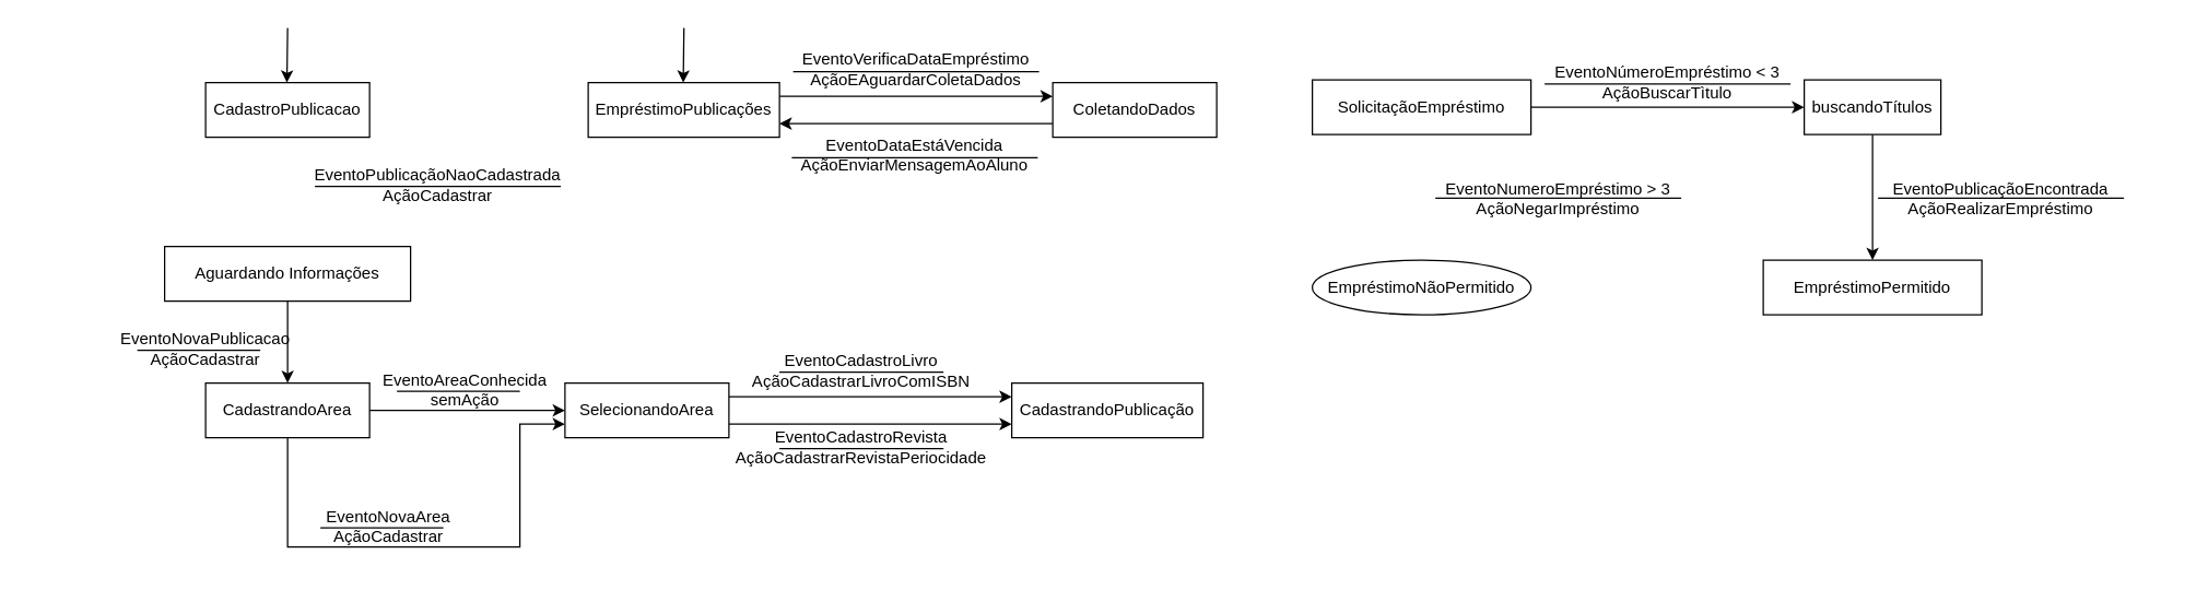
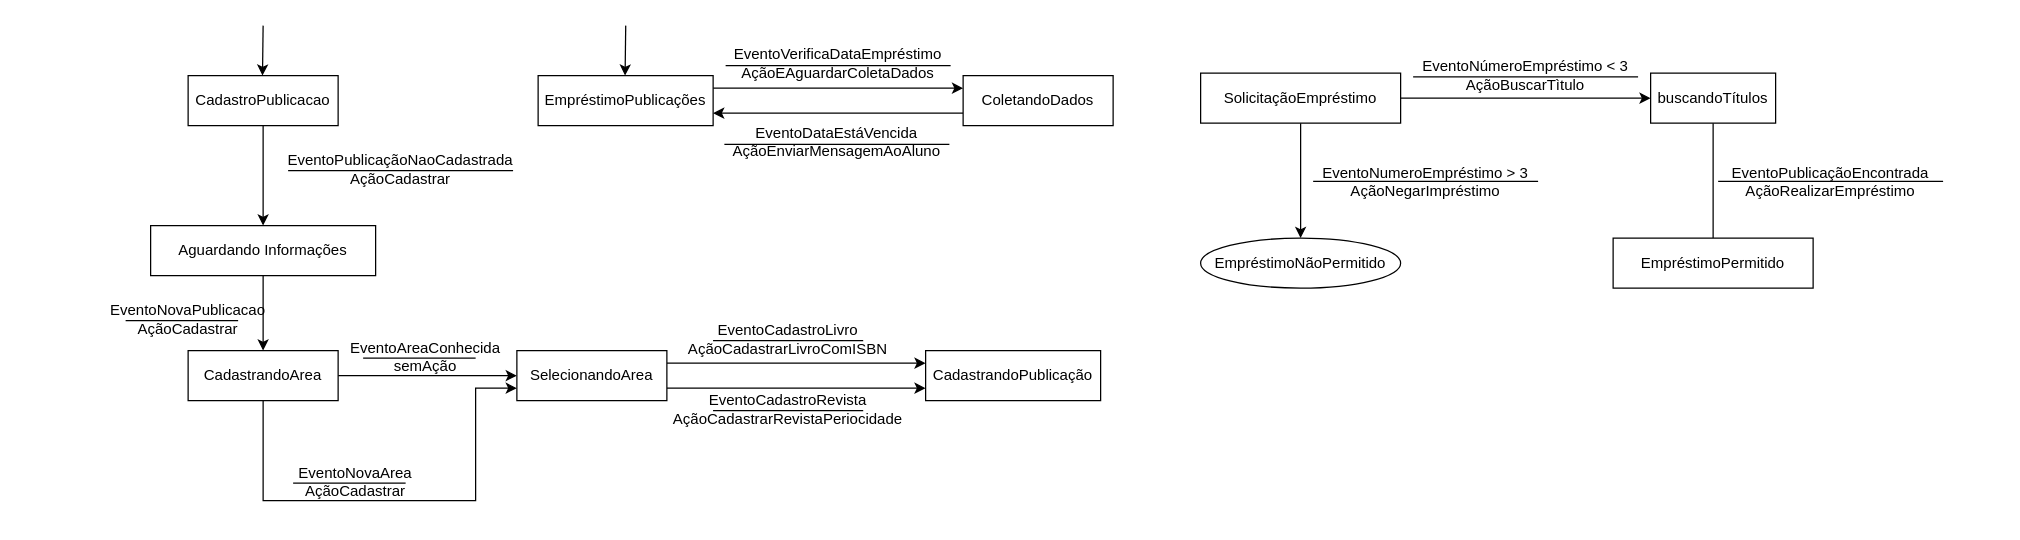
  <mxCell id="0" />
  <mxCell id="1" parent="0" />
+ <mxCell id="2" style="edgeStyle=orthogonalEdgeStyle;rounded=0;orthogonalLoop=1;jettySize=auto;html=1;entryX=0.5;entryY=0;entryDx=0;entryDy=0;" parent="1" source="3" target="6" edge="1"><mxGeometry relative="1" as="geometry" /></mxCell>
  <mxCell id="3" value="CadastroPublicacao" style="rounded=0;whiteSpace=wrap;html=1;" parent="1" vertex="1"><mxGeometry x="150" y="60" width="120" height="40" as="geometry" /></mxCell>
  <mxCell id="4" value="" style="endArrow=classic;html=1;rounded=0;" parent="1" edge="1"><mxGeometry width="50" height="50" relative="1" as="geometry"><mxPoint x="210" y="20" as="sourcePoint" /><mxPoint x="209.5" y="60" as="targetPoint" /></mxGeometry></mxCell>
  <mxCell id="5" style="edgeStyle=orthogonalEdgeStyle;rounded=0;orthogonalLoop=1;jettySize=auto;html=1;exitX=0.5;exitY=1;exitDx=0;exitDy=0;shadow=0;strokeColor=#000000;strokeWidth=1;entryX=0.5;entryY=0;entryDx=0;entryDy=0;" edge="1" parent="1" source="6" target="15"><mxGeometry relative="1" as="geometry"><mxPoint x="70" y="330" as="targetPoint" /></mxGeometry></mxCell>
  <mxCell id="6" value="Aguardando Informações" style="rounded=0;whiteSpace=wrap;html=1;" parent="1" vertex="1"><mxGeometry x="120" y="180" width="180" height="40" as="geometry" /></mxCell>
  <mxCell id="7" value="EventoPublicaçãoNaoCadastrada&lt;br&gt;AçãoCadastrar" style="text;html=1;strokeColor=none;fillColor=none;align=center;verticalAlign=middle;whiteSpace=wrap;rounded=0;" parent="1" vertex="1"><mxGeometry x="190" y="110" width="260" height="50" as="geometry" /></mxCell>
  <mxCell id="8" value="" style="endArrow=none;html=1;rounded=0;entryX=0.846;entryY=1;entryDx=0;entryDy=0;entryPerimeter=0;" edge="1" parent="1"><mxGeometry width="50" height="50" relative="1" as="geometry"><mxPoint x="230" y="136" as="sourcePoint" /><mxPoint x="409.96" y="136" as="targetPoint" /></mxGeometry></mxCell>
  <mxCell id="9" value="EventoCadastroLivro&lt;br&gt;AçãoCadastrarLivroComISBN" style="text;html=1;strokeColor=none;fillColor=none;align=center;verticalAlign=middle;whiteSpace=wrap;rounded=0;" vertex="1" parent="1"><mxGeometry x="500" y="246" width="260" height="50" as="geometry" /></mxCell>
  <mxCell id="10" value="" style="endArrow=none;html=1;rounded=0;entryX=0.731;entryY=0.52;entryDx=0;entryDy=0;entryPerimeter=0;exitX=0.269;exitY=0.52;exitDx=0;exitDy=0;exitPerimeter=0;" edge="1" parent="1" source="9" target="9"><mxGeometry width="50" height="50" relative="1" as="geometry"><mxPoint x="580" y="272" as="sourcePoint" /><mxPoint x="670" y="272" as="targetPoint" /></mxGeometry></mxCell>
  <mxCell id="11" value="EventoNovaPublicacao&lt;br&gt;AçãoCadastrar" style="text;html=1;strokeColor=none;fillColor=none;align=center;verticalAlign=middle;whiteSpace=wrap;rounded=0;" vertex="1" parent="1"><mxGeometry x="20" y="230" width="260" height="50" as="geometry" /></mxCell>
  <mxCell id="12" value="" style="endArrow=none;html=1;rounded=0;" edge="1" parent="1"><mxGeometry width="50" height="50" relative="1" as="geometry"><mxPoint x="100" y="256" as="sourcePoint" /><mxPoint x="190" y="256" as="targetPoint" /></mxGeometry></mxCell>
  <mxCell id="13" style="edgeStyle=orthogonalEdgeStyle;rounded=0;orthogonalLoop=1;jettySize=auto;html=1;exitX=1;exitY=0.5;exitDx=0;exitDy=0;shadow=0;strokeColor=#000000;strokeWidth=1;entryX=0;entryY=0.5;entryDx=0;entryDy=0;" edge="1" parent="1" source="15" target="19"><mxGeometry relative="1" as="geometry"><mxPoint x="390" y="300" as="targetPoint" /></mxGeometry></mxCell>
  <mxCell id="14" style="edgeStyle=orthogonalEdgeStyle;rounded=0;orthogonalLoop=1;jettySize=auto;html=1;exitX=0.5;exitY=1;exitDx=0;exitDy=0;shadow=0;strokeColor=#000000;strokeWidth=1;entryX=0;entryY=0.75;entryDx=0;entryDy=0;" edge="1" parent="1" source="15" target="19"><mxGeometry relative="1" as="geometry"><mxPoint x="400" y="370" as="targetPoint" /><Array as="points"><mxPoint x="210" y="400" /><mxPoint x="380" y="400" /><mxPoint x="380" y="310" /></Array></mxGeometry></mxCell>
  <mxCell id="15" value="CadastrandoArea" style="rounded=0;whiteSpace=wrap;html=1;" vertex="1" parent="1"><mxGeometry x="150" y="280" width="120" height="40" as="geometry" /></mxCell>
  <mxCell id="16" value="CadastrandoPublicação" style="rounded=0;whiteSpace=wrap;html=1;" vertex="1" parent="1"><mxGeometry x="740" y="280" width="140" height="40" as="geometry" /></mxCell>
  <mxCell id="17" style="edgeStyle=orthogonalEdgeStyle;rounded=0;orthogonalLoop=1;jettySize=auto;html=1;exitX=1;exitY=0.25;exitDx=0;exitDy=0;entryX=0;entryY=0.25;entryDx=0;entryDy=0;shadow=0;strokeColor=#000000;strokeWidth=1;" edge="1" parent="1" source="19" target="16"><mxGeometry relative="1" as="geometry" /></mxCell>
  <mxCell id="18" style="edgeStyle=orthogonalEdgeStyle;rounded=0;orthogonalLoop=1;jettySize=auto;html=1;exitX=1;exitY=0.75;exitDx=0;exitDy=0;entryX=0;entryY=0.75;entryDx=0;entryDy=0;shadow=0;strokeColor=#000000;strokeWidth=1;" edge="1" parent="1" source="19" target="16"><mxGeometry relative="1" as="geometry" /></mxCell>
  <mxCell id="19" value="SelecionandoArea" style="rounded=0;whiteSpace=wrap;html=1;" vertex="1" parent="1"><mxGeometry x="413" y="280" width="120" height="40" as="geometry" /></mxCell>
  <mxCell id="20" value="EventoNovaArea&lt;br&gt;AçãoCadastrar" style="text;html=1;strokeColor=none;fillColor=none;align=center;verticalAlign=middle;whiteSpace=wrap;rounded=0;" vertex="1" parent="1"><mxGeometry x="154" y="360" width="260" height="50" as="geometry" /></mxCell>
  <mxCell id="21" value="" style="endArrow=none;html=1;rounded=0;" edge="1" parent="1"><mxGeometry width="50" height="50" relative="1" as="geometry"><mxPoint x="234" y="386" as="sourcePoint" /><mxPoint x="324" y="386" as="targetPoint" /></mxGeometry></mxCell>
  <mxCell id="22" value="EventoAreaConhecida&lt;br&gt;semAção" style="text;html=1;strokeColor=none;fillColor=none;align=center;verticalAlign=middle;whiteSpace=wrap;rounded=0;" vertex="1" parent="1"><mxGeometry x="210" y="260" width="260" height="50" as="geometry" /></mxCell>
  <mxCell id="23" value="" style="endArrow=none;html=1;rounded=0;" edge="1" parent="1"><mxGeometry width="50" height="50" relative="1" as="geometry"><mxPoint x="290" y="286" as="sourcePoint" /><mxPoint x="380" y="286" as="targetPoint" /></mxGeometry></mxCell>
  <mxCell id="24" value="EventoCadastroRevista&lt;br&gt;AçãoCadastrarRevistaPeriocidade" style="text;html=1;strokeColor=none;fillColor=none;align=center;verticalAlign=middle;whiteSpace=wrap;rounded=0;" vertex="1" parent="1"><mxGeometry x="500" y="302" width="260" height="50" as="geometry" /></mxCell>
  <mxCell id="25" value="" style="endArrow=none;html=1;rounded=0;entryX=0.731;entryY=0.52;entryDx=0;entryDy=0;entryPerimeter=0;exitX=0.269;exitY=0.52;exitDx=0;exitDy=0;exitPerimeter=0;" edge="1" source="24" target="24" parent="1"><mxGeometry width="50" height="50" relative="1" as="geometry"><mxPoint x="580" y="366" as="sourcePoint" /><mxPoint x="670" y="366" as="targetPoint" /></mxGeometry></mxCell>
  <mxCell id="26" style="edgeStyle=orthogonalEdgeStyle;rounded=0;orthogonalLoop=1;jettySize=auto;html=1;exitX=1;exitY=0.25;exitDx=0;exitDy=0;entryX=0;entryY=0.25;entryDx=0;entryDy=0;shadow=0;strokeColor=#000000;strokeWidth=1;" edge="1" parent="1" source="27" target="29"><mxGeometry relative="1" as="geometry" /></mxCell>
  <mxCell id="27" value="EmpréstimoPublicações" style="rounded=0;whiteSpace=wrap;html=1;" vertex="1" parent="1"><mxGeometry x="430" y="60" width="140" height="40" as="geometry" /></mxCell>
  <mxCell id="28" style="edgeStyle=orthogonalEdgeStyle;rounded=0;orthogonalLoop=1;jettySize=auto;html=1;exitX=0;exitY=0.75;exitDx=0;exitDy=0;entryX=1;entryY=0.75;entryDx=0;entryDy=0;shadow=0;strokeColor=#000000;strokeWidth=1;" edge="1" parent="1" source="29" target="27"><mxGeometry relative="1" as="geometry" /></mxCell>
  <mxCell id="29" value="ColetandoDados" style="rounded=0;whiteSpace=wrap;html=1;" vertex="1" parent="1"><mxGeometry x="770" y="60" width="120" height="40" as="geometry" /></mxCell>
  <mxCell id="30" value="EventoVerificaDataEmpréstimo&lt;br&gt;AçãoEAguardarColetaDados" style="text;html=1;strokeColor=none;fillColor=none;align=center;verticalAlign=middle;whiteSpace=wrap;rounded=0;" vertex="1" parent="1"><mxGeometry x="560" y="35" width="220" height="30" as="geometry" /></mxCell>
  <mxCell id="31" value="" style="endArrow=none;html=1;rounded=0;shadow=0;strokeColor=#000000;strokeWidth=1;" edge="1" parent="1"><mxGeometry width="50" height="50" relative="1" as="geometry"><mxPoint x="760" y="52" as="sourcePoint" /><mxPoint x="580" y="52" as="targetPoint" /></mxGeometry></mxCell>
  <mxCell id="32" value="EventoDataEstáVencida&lt;br&gt;AçãoEnviarMensagemAoAluno" style="text;html=1;strokeColor=none;fillColor=none;align=center;verticalAlign=middle;whiteSpace=wrap;rounded=0;" vertex="1" parent="1"><mxGeometry x="559" y="98" width="220" height="30" as="geometry" /></mxCell>
  <mxCell id="33" value="" style="endArrow=none;html=1;rounded=0;shadow=0;strokeColor=#000000;strokeWidth=1;" edge="1" parent="1"><mxGeometry width="50" height="50" relative="1" as="geometry"><mxPoint x="759" y="115" as="sourcePoint" /><mxPoint x="579" y="115" as="targetPoint" /></mxGeometry></mxCell>
  <mxCell id="34" value="" style="endArrow=classic;html=1;rounded=0;" edge="1" parent="1"><mxGeometry width="50" height="50" relative="1" as="geometry"><mxPoint x="500.08" y="20" as="sourcePoint" /><mxPoint x="499.58" y="60" as="targetPoint" /></mxGeometry></mxCell>
  <mxCell id="35" style="edgeStyle=orthogonalEdgeStyle;rounded=0;orthogonalLoop=1;jettySize=auto;html=1;exitX=1;exitY=0.5;exitDx=0;exitDy=0;shadow=0;strokeColor=#000000;strokeWidth=1;entryX=0;entryY=0.5;entryDx=0;entryDy=0;" edge="1" parent="1" source="37" target="41"><mxGeometry relative="1" as="geometry"><mxPoint x="1360" y="78" as="targetPoint" /></mxGeometry></mxCell>
+ <mxCell id="36" value="" style="edgeStyle=orthogonalEdgeStyle;rounded=0;orthogonalLoop=1;jettySize=auto;html=1;shadow=0;strokeColor=#000000;strokeWidth=1;" edge="1" parent="1" source="37" target="42"><mxGeometry relative="1" as="geometry" /></mxCell>
  <mxCell id="37" value="SolicitaçãoEmpréstimo" style="rounded=0;whiteSpace=wrap;html=1;" vertex="1" parent="1"><mxGeometry x="960" y="58" width="160" height="40" as="geometry" /></mxCell>
  <mxCell id="38" value="EventoNúmeroEmpréstimo &amp;lt; 3&lt;br&gt;AçãoBuscarTìtulo" style="text;html=1;strokeColor=none;fillColor=none;align=center;verticalAlign=middle;whiteSpace=wrap;rounded=0;" vertex="1" parent="1"><mxGeometry x="1090" y="35" width="260" height="50" as="geometry" /></mxCell>
  <mxCell id="39" value="" style="endArrow=none;html=1;rounded=0;entryX=0.846;entryY=1;entryDx=0;entryDy=0;entryPerimeter=0;" edge="1" parent="1"><mxGeometry width="50" height="50" relative="1" as="geometry"><mxPoint x="1130" y="61" as="sourcePoint" /><mxPoint x="1309.96" y="61" as="targetPoint" /></mxGeometry></mxCell>
- <mxCell id="40" style="edgeStyle=orthogonalEdgeStyle;rounded=0;orthogonalLoop=1;jettySize=auto;html=1;exitX=0.5;exitY=1;exitDx=0;exitDy=0;shadow=0;strokeColor=#000000;strokeWidth=1;entryX=0.5;entryY=0;entryDx=0;entryDy=0;" edge="1" parent="1" source="41" target="47"><mxGeometry relative="1" as="geometry"><mxPoint x="1370" y="210" as="targetPoint" /></mxGeometry></mxCell>
+ <mxCell id="40" style="edgeStyle=orthogonalEdgeStyle;rounded=0;orthogonalLoop=1;jettySize=auto;html=1;exitX=0.5;exitY=1;exitDx=0;exitDy=0;shadow=0;strokeColor=#000000;strokeWidth=1;entryX=0.5;entryY=0;entryDx=0;entryDy=0;endArrow=none;" edge="1" parent="1" source="41" target="47"><mxGeometry relative="1" as="geometry"><mxPoint x="1370" y="210" as="targetPoint" /></mxGeometry></mxCell>
  <mxCell id="41" value="buscandoTítulos" style="rounded=0;whiteSpace=wrap;html=1;" vertex="1" parent="1"><mxGeometry x="1320" y="58" width="100" height="40" as="geometry" /></mxCell>
  <mxCell id="42" value="EmpréstimoNãoPermitido" style="ellipse;whiteSpace=wrap;html=1;" vertex="1" parent="1"><mxGeometry x="960" y="190" width="160" height="40" as="geometry" /></mxCell>
  <mxCell id="43" value="" style="endArrow=none;html=1;rounded=0;entryX=0.846;entryY=1;entryDx=0;entryDy=0;entryPerimeter=0;" edge="1" parent="1"><mxGeometry width="50" height="50" relative="1" as="geometry"><mxPoint x="1050.02" y="144.58" as="sourcePoint" /><mxPoint x="1229.98" y="144.58" as="targetPoint" /></mxGeometry></mxCell>
  <mxCell id="44" value="EventoNumeroEmpréstimo &amp;gt; 3&lt;br&gt;AçãoNegarImpréstimo" style="text;html=1;strokeColor=none;fillColor=none;align=center;verticalAlign=middle;whiteSpace=wrap;rounded=0;" vertex="1" parent="1"><mxGeometry x="1010" y="120" width="260" height="50" as="geometry" /></mxCell>
  <mxCell id="45" value="" style="endArrow=none;html=1;rounded=0;entryX=0.846;entryY=1;entryDx=0;entryDy=0;entryPerimeter=0;" edge="1" parent="1"><mxGeometry width="50" height="50" relative="1" as="geometry"><mxPoint x="1374.02" y="144.58" as="sourcePoint" /><mxPoint x="1553.98" y="144.58" as="targetPoint" /></mxGeometry></mxCell>
  <mxCell id="46" value="EventoPublicaçãoEncontrada&lt;br&gt;AçãoRealizarEmpréstimo" style="text;html=1;strokeColor=none;fillColor=none;align=center;verticalAlign=middle;whiteSpace=wrap;rounded=0;" vertex="1" parent="1"><mxGeometry x="1334" y="120" width="260" height="50" as="geometry" /></mxCell>
  <mxCell id="47" value="EmpréstimoPermitido" style="rounded=0;whiteSpace=wrap;html=1;" vertex="1" parent="1"><mxGeometry x="1290" y="190" width="160" height="40" as="geometry" /></mxCell>
